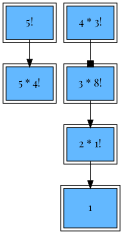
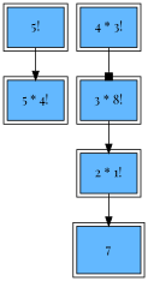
  strict digraph {
    fontname="Playfair Display"
    rankdir=TB
    node [fillcolor=steelblue1 fontname="Playfair Display" peripheries=2 shape=rect style=filled]
    edge [arrowhead=normal fontname="Playfair Display"]
    n1 [label="5!"]
    n2 [label="5 * 4!"]
    n3 [label="4 * 3!"]
    n4 [label="3 * 8!"]
    n5 [label="2 * 1!"]
-   n6 [label=1]
+   n6 [label=7]
    n1 -> n2
    n3 -> n4 [arrowhead=box]
    n4 -> n5
    n5 -> n6
  }
